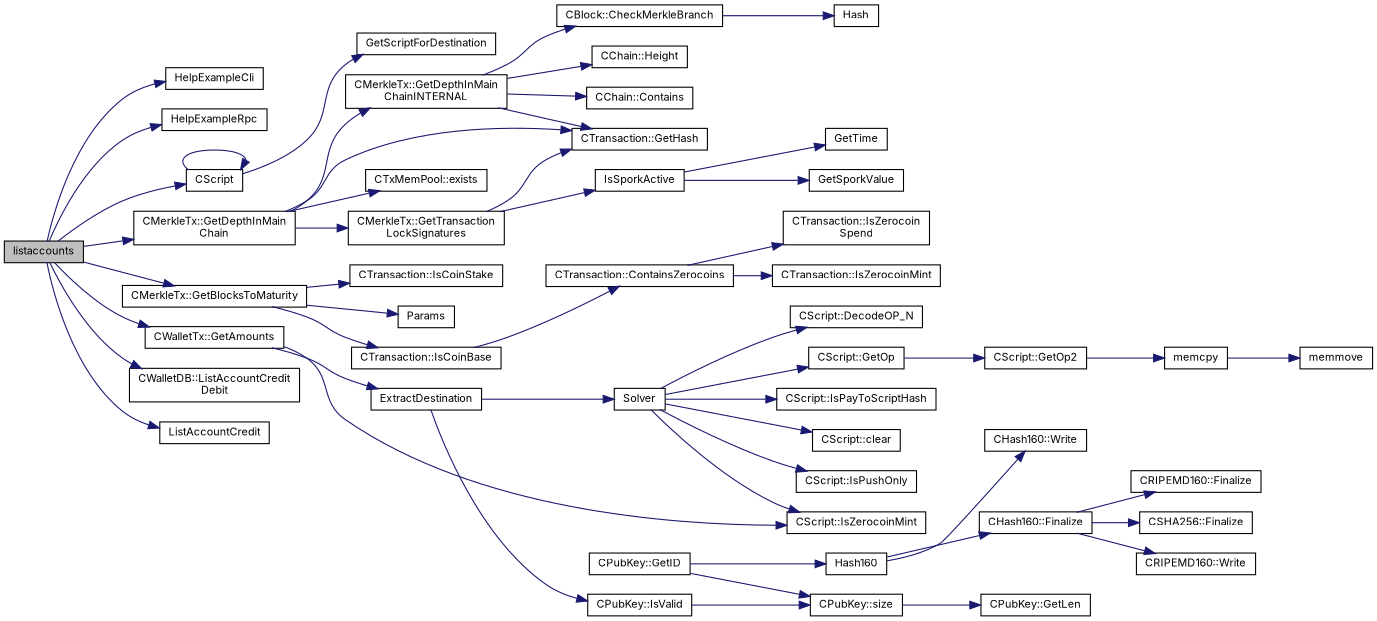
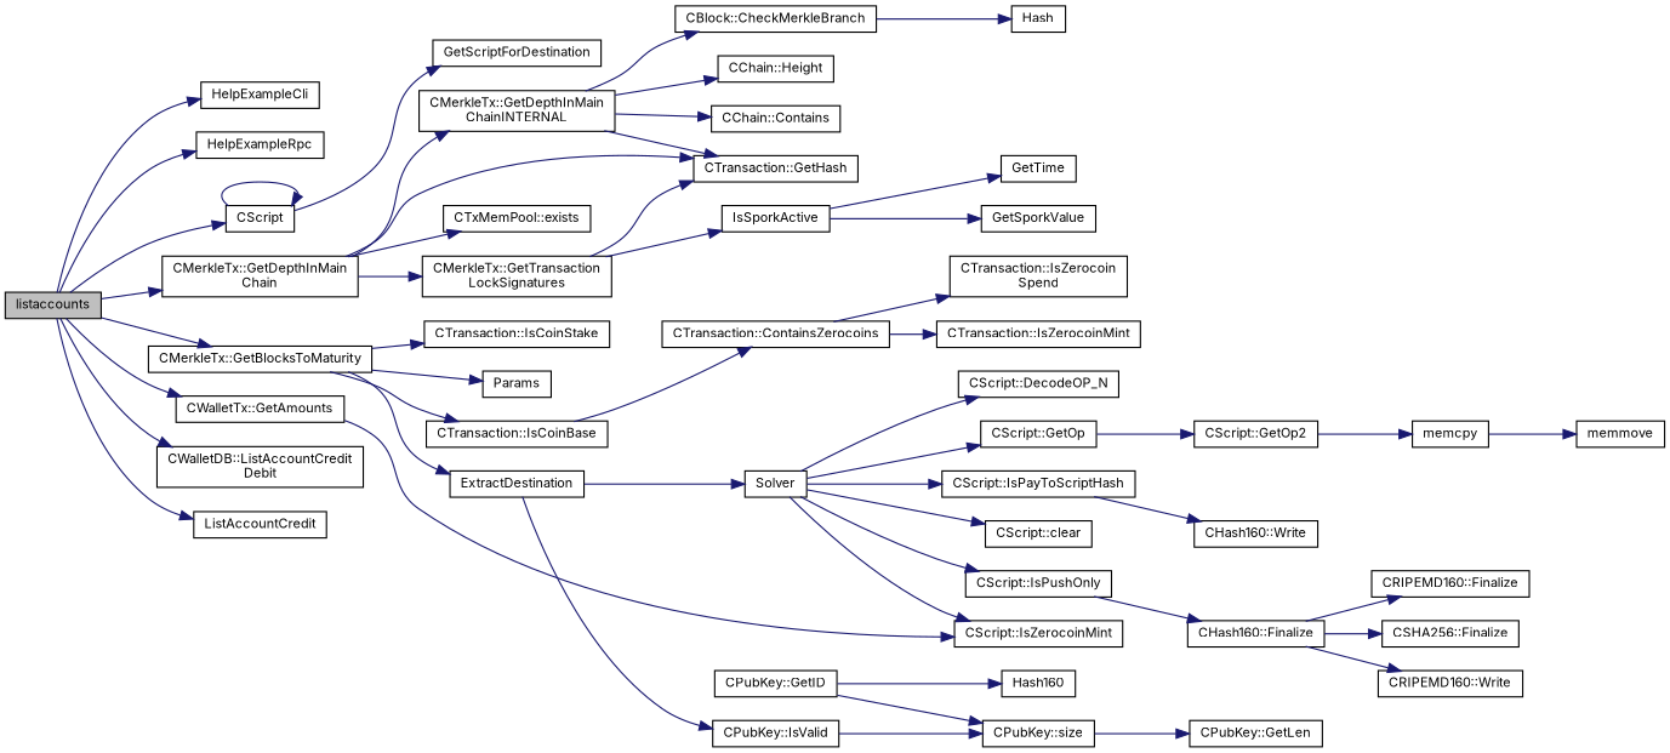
  digraph {
    fontname=Inter
    rankdir=LR
    node [color=black fillcolor=white fontname=Inter fontsize=10 shape=record style=filled]
    edge [color=midnightblue fontname=Inter fontsize=10 labelfontname=Helvetica labelfontsize=10 style=solid]
    n1 [fillcolor=grey75 fontcolor=black height=0.2 label=listaccounts width=0.4]
    n2 [height=0.2 label=HelpExampleCli width=0.4]
    n3 [height=0.2 label=HelpExampleRpc width=0.4]
    n4 [height=0.2 label=CScript width=0.4]
    n5 [height=0.2 label="CMerkleTx::GetDepthInMain\lChain" width=0.4]
    n6 [height=0.2 label="CMerkleTx::GetBlocksToMaturity" width=0.4]
    n7 [height=0.2 label="CWalletTx::GetAmounts" width=0.4]
    n8 [height=0.2 label="CWalletDB::ListAccountCredit\lDebit" width=0.4]
    n9 [height=0.2 label=ListAccountCredit width=0.4]
    n10 [height=0.2 label=GetScriptForDestination width=0.4]
    n11 [height=0.2 label="CMerkleTx::GetDepthInMain\lChainINTERNAL" width=0.4]
    n12 [height=0.2 label="CTransaction::GetHash" width=0.4]
    n13 [height=0.2 label="CTxMemPool::exists" width=0.4]
    n14 [height=0.2 label="CMerkleTx::GetTransaction\lLockSignatures" width=0.4]
    n15 [height=0.2 label="CTransaction::IsCoinBase" width=0.4]
    n16 [height=0.2 label="CTransaction::IsCoinStake" width=0.4]
    n17 [height=0.2 label=Params width=0.4]
    n18 [height=0.2 label="CScript::IsZerocoinMint" width=0.4]
    n19 [height=0.2 label=ExtractDestination width=0.4]
    n20 [height=0.2 label="CChain::Contains" width=0.4]
    n21 [height=0.2 label="CBlock::CheckMerkleBranch" width=0.4]
    n22 [height=0.2 label="CChain::Height" width=0.4]
    n23 [height=0.2 label=IsSporkActive width=0.4]
    n24 [height=0.2 label=Hash width=0.4]
    n25 [height=0.2 label=GetSporkValue width=0.4]
    n26 [height=0.2 label=GetTime width=0.4]
    n27 [height=0.2 label="CTransaction::ContainsZerocoins" width=0.4]
    n28 [height=0.2 label="CTransaction::IsZerocoin\lSpend" width=0.4]
    n29 [height=0.2 label="CTransaction::IsZerocoinMint" width=0.4]
    n30 [height=0.2 label=Solver width=0.4]
    n31 [height=0.2 label="CPubKey::IsValid" width=0.4]
    n32 [height=0.2 label="CScript::IsPayToScriptHash" width=0.4]
    n33 [height=0.2 label="CScript::IsPushOnly" width=0.4]
    n34 [height=0.2 label="CScript::clear" width=0.4]
    n35 [height=0.2 label="CScript::GetOp" width=0.4]
    n36 [height=0.2 label="CScript::DecodeOP_N" width=0.4]
    n37 [height=0.2 label="CPubKey::size" width=0.4]
    n38 [height=0.2 label="CPubKey::GetID" width=0.4]
    n39 [height=0.2 label=Hash160 width=0.4]
    n40 [height=0.2 label="CScript::GetOp2" width=0.4]
    n41 [height=0.2 label=memcpy width=0.4]
    n42 [height=0.2 label=memmove width=0.4]
    n43 [height=0.2 label="CPubKey::GetLen" width=0.4]
    n44 [height=0.2 label="CHash160::Write" width=0.4]
    n45 [height=0.2 label="CHash160::Finalize" width=0.4]
    n46 [height=0.2 label="CSHA256::Finalize" width=0.4]
    n47 [height=0.2 label="CRIPEMD160::Write" width=0.4]
    n48 [height=0.2 label="CRIPEMD160::Finalize" width=0.4]
    n1 -> n2
    n1 -> n3
    n1 -> n4
    n1 -> n5
    n1 -> n6
    n1 -> n7
    n1 -> n8
    n1 -> n9
    n4 -> n4
    n4 -> n10
    n5 -> n11
    n5 -> n12
    n5 -> n13
    n5 -> n14
    n6 -> n15
    n6 -> n16
    n6 -> n17
    n7 -> n18
-   n7 -> n19
+   n6 -> n19
    n11 -> n12
    n11 -> n20
    n11 -> n21
    n11 -> n22
    n14 -> n12
    n14 -> n23
    n15 -> n27
    n19 -> n30
    n19 -> n31
    n21 -> n24
    n23 -> n25
    n23 -> n26
    n27 -> n28
    n27 -> n29
    n30 -> n18
    n30 -> n32
    n30 -> n33
    n30 -> n34
    n30 -> n35
    n30 -> n36
    n31 -> n37
    n35 -> n40
    n37 -> n43
    n38 -> n37
    n38 -> n39
-   n39 -> n44
-   n39 -> n45
+   n32 -> n44
+   n33 -> n45
    n40 -> n41
    n41 -> n42
    n45 -> n46
    n45 -> n47
    n45 -> n48
  }
